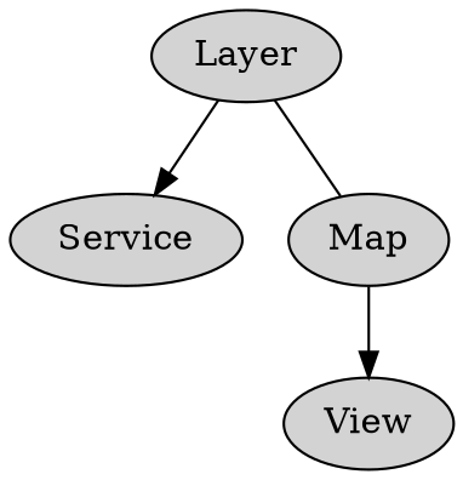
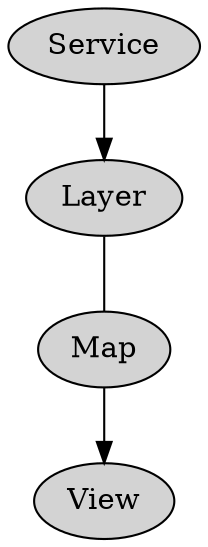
  digraph {
    ranksep=0.5
    node [fixedsize=false style=filled]
    n1 [label=Service]
    n2 [label=Layer]
    n3 [label=Map]
    n4 [label=View]
-   n2 -> n1
+   n1 -> n2
    n2 -> n3 [dir=none]
    n3 -> n4
  }
